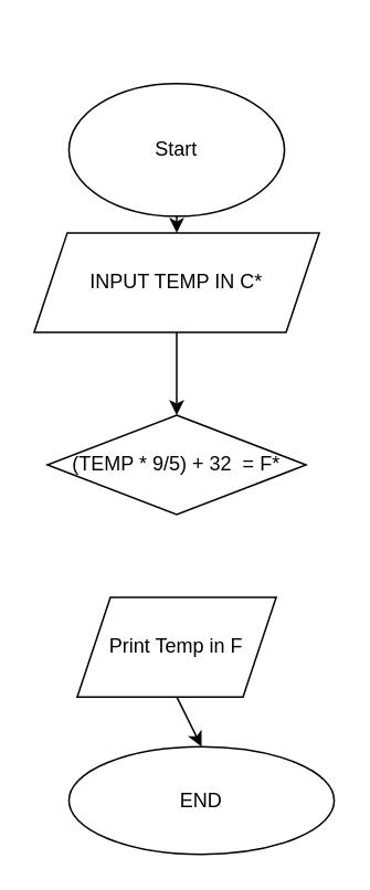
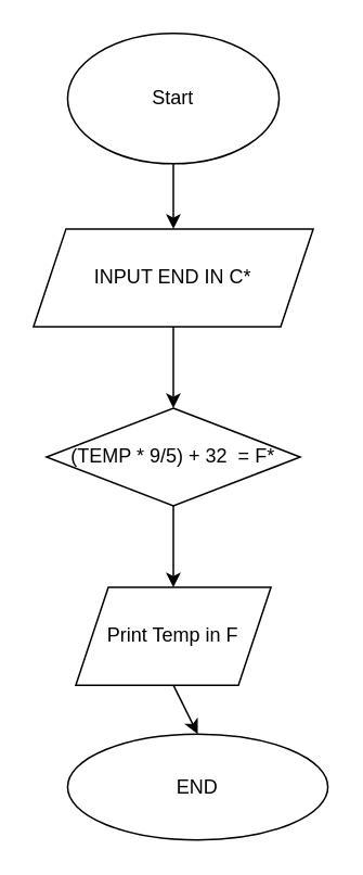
  <mxCell id="0" />
  <mxCell id="1" parent="0" />
  <mxCell id="2" style="edgeStyle=none;html=1;exitX=0.5;exitY=1;exitDx=0;exitDy=0;entryX=0.5;entryY=0;entryDx=0;entryDy=0;" edge="1" parent="1" source="3"><mxGeometry relative="1" as="geometry"><mxPoint x="106" y="140" as="targetPoint" /></mxGeometry></mxCell>
- <mxCell id="3" value="Start" style="ellipse;whiteSpace=wrap;html=1;" vertex="1" parent="1"><mxGeometry x="41" y="50" width="130" height="80" as="geometry" /></mxCell>
+ <mxCell id="3" value="Start" style="ellipse;whiteSpace=wrap;html=1;" vertex="1" parent="1"><mxGeometry x="41" y="20" width="130" height="80" as="geometry" /></mxCell>
  <mxCell id="4" style="edgeStyle=none;html=1;exitX=0.5;exitY=1;exitDx=0;exitDy=0;entryX=0.5;entryY=0;entryDx=0;entryDy=0;" edge="1" parent="1" target="10"><mxGeometry relative="1" as="geometry"><mxPoint x="106" y="200" as="sourcePoint" /><mxPoint x="105.5" y="230" as="targetPoint" /></mxGeometry></mxCell>
  <mxCell id="5" style="edgeStyle=none;html=1;exitX=0.5;exitY=1;exitDx=0;exitDy=0;entryX=0.5;entryY=0;entryDx=0;entryDy=0;" edge="1" parent="1" target="6"><mxGeometry relative="1" as="geometry"><mxPoint x="106" y="420" as="sourcePoint" /></mxGeometry></mxCell>
  <mxCell id="6" value="END" style="ellipse;whiteSpace=wrap;html=1;" vertex="1" parent="1"><mxGeometry x="41" y="450" width="160" height="65" as="geometry" /></mxCell>
- <mxCell id="7" value="INPUT TEMP IN C*" style="shape=parallelogram;perimeter=parallelogramPerimeter;whiteSpace=wrap;html=1;fixedSize=1;" vertex="1" parent="1"><mxGeometry x="20" y="140" width="172" height="60" as="geometry" /></mxCell>
+ <mxCell id="7" value="INPUT END IN C*" style="shape=parallelogram;perimeter=parallelogramPerimeter;whiteSpace=wrap;html=1;fixedSize=1;" vertex="1" parent="1"><mxGeometry x="20" y="140" width="172" height="60" as="geometry" /></mxCell>
  <mxCell id="8" value="Print Temp in F" style="shape=parallelogram;perimeter=parallelogramPerimeter;whiteSpace=wrap;html=1;fixedSize=1;" vertex="1" parent="1"><mxGeometry x="46" y="360" width="120" height="60" as="geometry" /></mxCell>
+ <mxCell id="9" style="edgeStyle=none;html=1;exitX=0.5;exitY=1;exitDx=0;exitDy=0;entryX=0.5;entryY=0;entryDx=0;entryDy=0;" edge="1" parent="1" source="10" target="8"><mxGeometry relative="1" as="geometry" /></mxCell>
  <mxCell id="10" value="(TEMP * 9/5) + 32&amp;nbsp; = F*" style="rhombus;whiteSpace=wrap;html=1;" vertex="1" parent="1"><mxGeometry x="28" y="250" width="156" height="60" as="geometry" /></mxCell>
